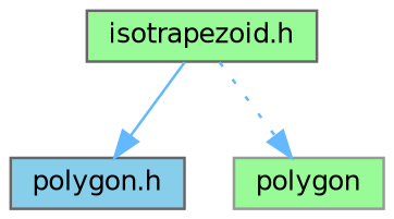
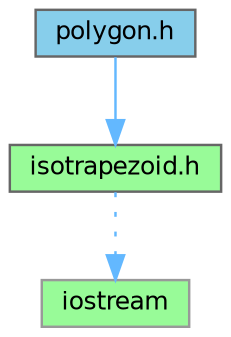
  digraph {
    node [fillcolor=palegreen fontname=Helvetica fontsize=10 shape=box style=filled]
    edge [color=steelblue1 fontname=Helvetica fontsize=10 labelfontname=Helvetica labelfontsize=10]
    n1 [color=gray40 fontcolor=black height=0.2 label="isotrapezoid.h" width=0.4]
    n2 [color=grey40 fillcolor=skyblue height=0.2 label="polygon.h" width=0.4]
-   n3 [color=grey60 height=0.2 label=polygon width=0.4]
-   n1 -> n2 [style=solid]
+   n3 [color=grey60 height=0.2 label=iostream width=0.4]
+   n2 -> n1 [style=solid]
    n1 -> n3 [style=dotted]
  }
